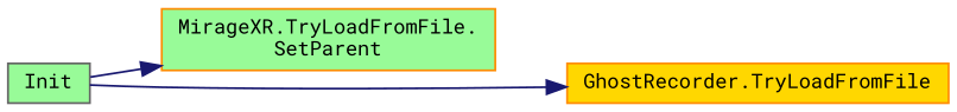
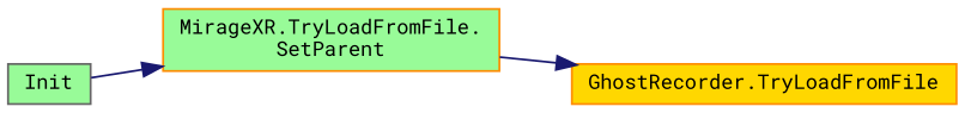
  digraph {
    fontname="Roboto Mono"
    rankdir=LR
    node [color=darkorange fillcolor=palegreen fontname="Roboto Mono" fontsize=10 shape=record style=filled]
    edge [color=midnightblue fontname="Roboto Mono" fontsize=10 labelfontname=Helvetica labelfontsize=10 style=solid]
    n1 [color=gray40 fontcolor=black height=0.2 label=Init width=0.4]
    n2 [height=0.2 label="MirageXR.TryLoadFromFile.\lSetParent" width=0.4]
    n3 [fillcolor=gold height=0.2 label="GhostRecorder.TryLoadFromFile" width=0.4]
    n1 -> n2
-   n1 -> n3
+   n2 -> n3
  }
